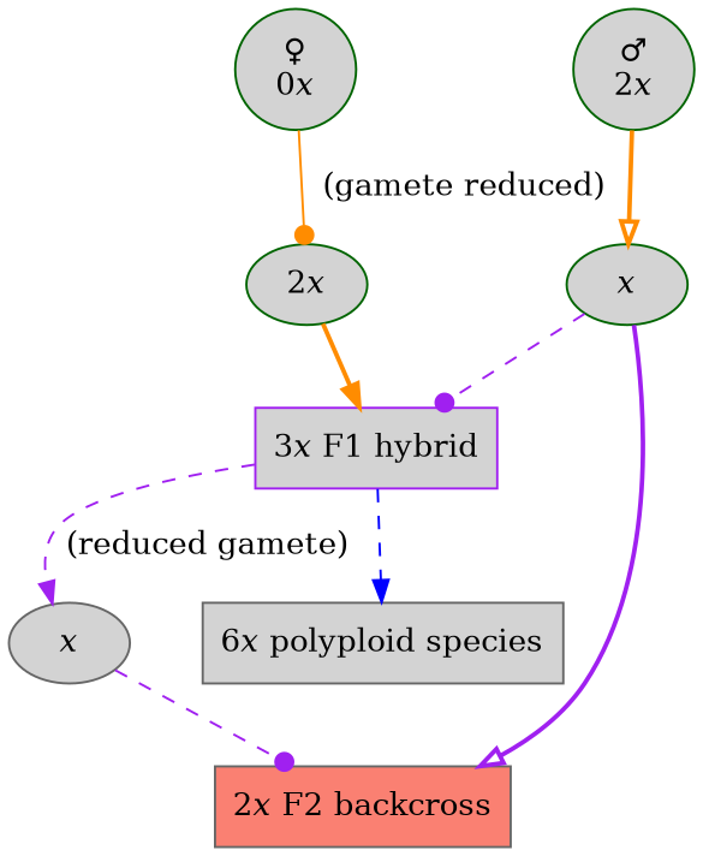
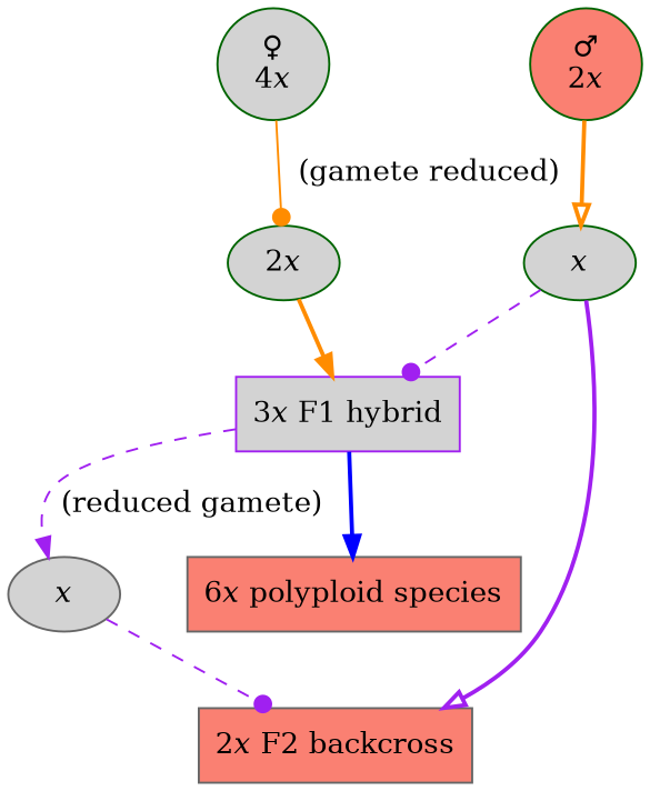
  digraph {
    node [color=darkgreen fillcolor=lightgrey style=filled]
    edge [arrowhead=dot color=purple style=bold]
-   n1 [label="♀\n0𝑥"]
+   n1 [label="♀\n4𝑥"]
    n2 [label="2𝑥"]
    n3 [color=purple label="3𝑥 F1 hybrid" shape=box]
    n4 [color=gray40 label="𝑥"]
-   n5 [color=gray40 label="6𝑥 polyploid species" shape=box]
-   n6 [label="♂\n2𝑥"]
+   n5 [color=gray40 fillcolor=salmon label="6𝑥 polyploid species" shape=box]
+   n6 [fillcolor=salmon label="♂\n2𝑥"]
    n7 [label="𝑥"]
    n8 [color=gray40 fillcolor=salmon label="2𝑥 F2 backcross" shape=box]
    n1 -> n2 [color=darkorange label="  (gamete reduced)" style=solid]
    n2 -> n3 [arrowhead=normal color=darkorange]
    n3 -> n4 [arrowhead=normal label=" (reduced gamete)  " style=dashed]
-   n3 -> n5 [arrowhead=normal color=blue style=dashed]
+   n3 -> n5 [arrowhead=normal color=blue]
    n4 -> n8 [style=dashed]
    n6 -> n7 [arrowhead=onormal color=darkorange]
    n7 -> n3 [style=dashed]
    n7 -> n8 [arrowhead=onormal]
  }
